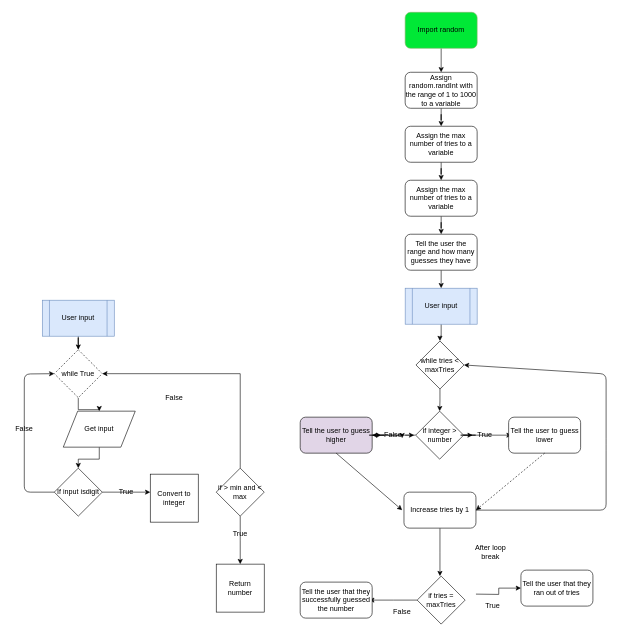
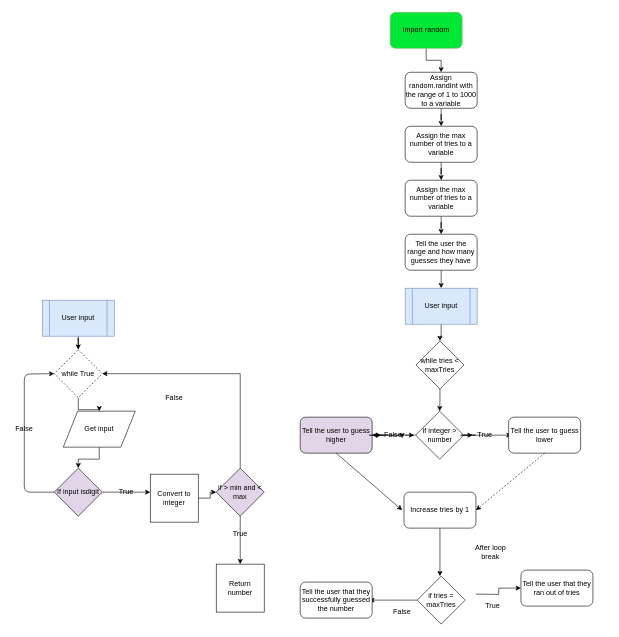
  <mxCell id="0" />
  <mxCell id="1" parent="0" />
  <mxCell id="2" value="" style="edgeStyle=orthogonalEdgeStyle;rounded=0;orthogonalLoop=1;jettySize=auto;html=1;" edge="1" parent="1" source="3" target="5"><mxGeometry relative="1" as="geometry" /></mxCell>
- <mxCell id="3" value="Import random" style="rounded=1;whiteSpace=wrap;html=1;fillColor=#00E836;strokeColor=#82b366;" vertex="1" parent="1"><mxGeometry x="675" y="20" width="120" height="60" as="geometry" /></mxCell>
+ <mxCell id="3" value="Import random" style="rounded=1;whiteSpace=wrap;html=1;fillColor=#00E836;strokeColor=#82b366;" vertex="1" parent="1"><mxGeometry x="650" y="20" width="120" height="60" as="geometry" /></mxCell>
  <mxCell id="4" value="" style="edgeStyle=orthogonalEdgeStyle;rounded=0;orthogonalLoop=1;jettySize=auto;html=1;" edge="1" parent="1" source="5" target="7"><mxGeometry relative="1" as="geometry" /></mxCell>
  <mxCell id="5" value="Assign random.randInt with the range of 1 to 1000 to a variable" style="rounded=1;whiteSpace=wrap;html=1;" vertex="1" parent="1"><mxGeometry x="675" y="120" width="120" height="60" as="geometry" /></mxCell>
  <mxCell id="6" value="" style="edgeStyle=orthogonalEdgeStyle;rounded=0;orthogonalLoop=1;jettySize=auto;html=1;" edge="1" parent="1" source="7" target="9"><mxGeometry relative="1" as="geometry" /></mxCell>
  <mxCell id="7" value="Assign the max number of tries to a variable" style="rounded=1;whiteSpace=wrap;html=1;" vertex="1" parent="1"><mxGeometry x="675" y="210" width="120" height="60" as="geometry" /></mxCell>
  <mxCell id="8" value="" style="edgeStyle=orthogonalEdgeStyle;rounded=0;orthogonalLoop=1;jettySize=auto;html=1;" edge="1" parent="1" source="9" target="11"><mxGeometry relative="1" as="geometry" /></mxCell>
  <mxCell id="9" value="Assign the max number of tries to a variable" style="rounded=1;whiteSpace=wrap;html=1;" vertex="1" parent="1"><mxGeometry x="675" y="300" width="120" height="60" as="geometry" /></mxCell>
  <mxCell id="10" value="" style="edgeStyle=orthogonalEdgeStyle;rounded=0;orthogonalLoop=1;jettySize=auto;html=1;" edge="1" parent="1" source="11"><mxGeometry relative="1" as="geometry"><mxPoint x="735" y="480" as="targetPoint" /></mxGeometry></mxCell>
  <mxCell id="11" value="Tell the user the range and how many guesses they have" style="rounded=1;whiteSpace=wrap;html=1;" vertex="1" parent="1"><mxGeometry x="675" y="390" width="120" height="60" as="geometry" /></mxCell>
  <mxCell id="12" value="" style="edgeStyle=orthogonalEdgeStyle;rounded=0;orthogonalLoop=1;jettySize=auto;html=1;" edge="1" parent="1" source="13" target="21"><mxGeometry relative="1" as="geometry" /></mxCell>
  <mxCell id="13" value="&lt;font color=&quot;#000000&quot;&gt;User input&lt;/font&gt;" style="shape=process;whiteSpace=wrap;html=1;backgroundOutline=1;fillColor=#dae8fc;strokeColor=#6c8ebf;" vertex="1" parent="1"><mxGeometry x="70" y="500" width="120" height="60" as="geometry" /></mxCell>
  <mxCell id="14" value="" style="edgeStyle=orthogonalEdgeStyle;rounded=0;orthogonalLoop=1;jettySize=auto;html=1;" edge="1" parent="1" source="15" target="17"><mxGeometry relative="1" as="geometry" /></mxCell>
  <mxCell id="15" value="Get input" style="shape=parallelogram;perimeter=parallelogramPerimeter;whiteSpace=wrap;html=1;" vertex="1" parent="1"><mxGeometry x="105" y="685" width="120" height="60" as="geometry" /></mxCell>
  <mxCell id="16" value="" style="edgeStyle=orthogonalEdgeStyle;rounded=0;orthogonalLoop=1;jettySize=auto;html=1;" edge="1" parent="1" source="17"><mxGeometry relative="1" as="geometry"><mxPoint x="250" y="820" as="targetPoint" /></mxGeometry></mxCell>
- <mxCell id="17" value="If input isdigit" style="rhombus;whiteSpace=wrap;html=1;direction=north;rotation=0;" vertex="1" parent="1"><mxGeometry x="90" y="780" width="80" height="80" as="geometry" /></mxCell>
+ <mxCell id="17" value="If input isdigit" style="rhombus;whiteSpace=wrap;html=1;direction=north;rotation=0;fillColor=#e1d5e7;" vertex="1" parent="1"><mxGeometry x="90" y="780" width="80" height="80" as="geometry" /></mxCell>
  <mxCell id="18" value="" style="edgeStyle=orthogonalEdgeStyle;rounded=0;orthogonalLoop=1;jettySize=auto;html=1;entryX=1;entryY=0.5;entryDx=0;entryDy=0;exitX=1;exitY=0.5;exitDx=0;exitDy=0;" edge="1" parent="1" source="27" target="21"><mxGeometry relative="1" as="geometry"><mxPoint x="290" y="780" as="sourcePoint" /><mxPoint x="290" y="700" as="targetPoint" /><Array as="points"><mxPoint x="400" y="623" /></Array></mxGeometry></mxCell>
  <mxCell id="19" value="" style="edgeStyle=orthogonalEdgeStyle;rounded=0;orthogonalLoop=1;jettySize=auto;html=1;entryX=0.5;entryY=0;entryDx=0;entryDy=0;exitX=0;exitY=0.5;exitDx=0;exitDy=0;" edge="1" parent="1" source="27"><mxGeometry relative="1" as="geometry"><mxPoint x="290" y="860" as="sourcePoint" /><mxPoint x="400" y="940" as="targetPoint" /><Array as="points"><mxPoint x="400" y="900" /><mxPoint x="400" y="900" /></Array></mxGeometry></mxCell>
  <mxCell id="20" value="" style="edgeStyle=orthogonalEdgeStyle;rounded=0;orthogonalLoop=1;jettySize=auto;html=1;" edge="1" parent="1" source="21" target="15"><mxGeometry relative="1" as="geometry" /></mxCell>
  <mxCell id="21" value="while True" style="rhombus;whiteSpace=wrap;html=1;dashed=1;" vertex="1" parent="1"><mxGeometry x="90" y="582.5" width="80" height="80" as="geometry" /></mxCell>
  <mxCell id="22" value="" style="endArrow=classic;html=1;exitX=0.5;exitY=0;exitDx=0;exitDy=0;entryX=0;entryY=0.5;entryDx=0;entryDy=0;" edge="1" parent="1" source="17" target="21"><mxGeometry width="50" height="50" relative="1" as="geometry"><mxPoint x="20" y="850" as="sourcePoint" /><mxPoint x="40" y="620" as="targetPoint" /><Array as="points"><mxPoint x="40" y="820" /><mxPoint x="40" y="623" /></Array></mxGeometry></mxCell>
  <mxCell id="23" value="False" style="text;html=1;strokeColor=none;fillColor=none;align=center;verticalAlign=middle;whiteSpace=wrap;rounded=0;" vertex="1" parent="1"><mxGeometry x="20" y="705" width="40" height="20" as="geometry" /></mxCell>
  <mxCell id="24" value="True" style="text;html=1;strokeColor=none;fillColor=none;align=center;verticalAlign=middle;whiteSpace=wrap;rounded=0;" vertex="1" parent="1"><mxGeometry x="190" y="810" width="40" height="20" as="geometry" /></mxCell>
  <mxCell id="25" value="False" style="text;html=1;strokeColor=none;fillColor=none;align=center;verticalAlign=middle;whiteSpace=wrap;rounded=0;" vertex="1" parent="1"><mxGeometry x="270" y="653" width="40" height="20" as="geometry" /></mxCell>
  <mxCell id="26" value="True" style="text;html=1;strokeColor=none;fillColor=none;align=center;verticalAlign=middle;whiteSpace=wrap;rounded=0;" vertex="1" parent="1"><mxGeometry x="380" y="880" width="40" height="20" as="geometry" /></mxCell>
- <mxCell id="27" value="if &amp;gt; min and &amp;lt; max" style="rhombus;whiteSpace=wrap;html=1;direction=north;rotation=0;" vertex="1" parent="1"><mxGeometry x="360" y="780" width="80" height="80" as="geometry" /></mxCell>
+ <mxCell id="27" value="if &amp;gt; min and &amp;lt; max" style="rhombus;whiteSpace=wrap;html=1;direction=north;rotation=0;fillColor=#e1d5e7;" vertex="1" parent="1"><mxGeometry x="360" y="780" width="80" height="80" as="geometry" /></mxCell>
  <mxCell id="28" value="Return number" style="whiteSpace=wrap;html=1;aspect=fixed;" vertex="1" parent="1"><mxGeometry x="360" y="940" width="80" height="80" as="geometry" /></mxCell>
+ <mxCell id="29" value="" style="edgeStyle=orthogonalEdgeStyle;rounded=0;orthogonalLoop=1;jettySize=auto;html=1;" edge="1" parent="1" source="30" target="27"><mxGeometry relative="1" as="geometry" /></mxCell>
  <mxCell id="30" value="Convert to integer" style="whiteSpace=wrap;html=1;aspect=fixed;" vertex="1" parent="1"><mxGeometry x="250" y="790" width="80" height="80" as="geometry" /></mxCell>
  <mxCell id="31" value="" style="edgeStyle=orthogonalEdgeStyle;rounded=0;orthogonalLoop=1;jettySize=auto;html=1;" edge="1" parent="1" source="32" target="40"><mxGeometry relative="1" as="geometry" /></mxCell>
  <mxCell id="32" value="&lt;font color=&quot;#000000&quot;&gt;User input&lt;/font&gt;" style="shape=process;whiteSpace=wrap;html=1;backgroundOutline=1;fillColor=#dae8fc;strokeColor=#6c8ebf;" vertex="1" parent="1"><mxGeometry x="675" y="480" width="120" height="60" as="geometry" /></mxCell>
  <mxCell id="33" value="" style="edgeStyle=orthogonalEdgeStyle;rounded=0;orthogonalLoop=1;jettySize=auto;html=1;" edge="1" parent="1" source="35"><mxGeometry relative="1" as="geometry"><mxPoint x="852.5" y="725" as="targetPoint" /></mxGeometry></mxCell>
  <mxCell id="34" value="" style="edgeStyle=orthogonalEdgeStyle;rounded=0;orthogonalLoop=1;jettySize=auto;html=1;" edge="1" parent="1" source="35" target="41"><mxGeometry relative="1" as="geometry" /></mxCell>
  <mxCell id="35" value="if integer &amp;gt; number" style="rhombus;whiteSpace=wrap;html=1;" vertex="1" parent="1"><mxGeometry x="692.5" y="685" width="80" height="80" as="geometry" /></mxCell>
  <mxCell id="36" value="Tell the user to guess lower" style="rounded=1;whiteSpace=wrap;html=1;" vertex="1" parent="1"><mxGeometry x="847.5" y="695" width="120" height="60" as="geometry" /></mxCell>
  <mxCell id="37" value="True" style="text;html=1;strokeColor=none;fillColor=none;align=center;verticalAlign=middle;whiteSpace=wrap;rounded=0;" vertex="1" parent="1"><mxGeometry x="787.5" y="715" width="40" height="20" as="geometry" /></mxCell>
  <mxCell id="38" value="" style="edgeStyle=orthogonalEdgeStyle;rounded=0;orthogonalLoop=1;jettySize=auto;html=1;" edge="1" parent="1" source="35" target="37"><mxGeometry relative="1" as="geometry" /></mxCell>
  <mxCell id="39" value="" style="edgeStyle=orthogonalEdgeStyle;rounded=0;orthogonalLoop=1;jettySize=auto;html=1;" edge="1" parent="1" source="40" target="35"><mxGeometry relative="1" as="geometry" /></mxCell>
  <mxCell id="40" value="while tries &amp;lt; maxTries" style="rhombus;whiteSpace=wrap;html=1;" vertex="1" parent="1"><mxGeometry x="693" y="568" width="80" height="80" as="geometry" /></mxCell>
  <mxCell id="41" value="Tell the user to guess higher" style="rounded=1;whiteSpace=wrap;html=1;fillColor=#e1d5e7;" vertex="1" parent="1"><mxGeometry x="500" y="695" width="120" height="60" as="geometry" /></mxCell>
  <mxCell id="42" style="edgeStyle=orthogonalEdgeStyle;rounded=0;orthogonalLoop=1;jettySize=auto;html=1;exitX=0;exitY=0.5;exitDx=0;exitDy=0;" edge="1" parent="1" source="44"><mxGeometry relative="1" as="geometry"><mxPoint x="670" y="730" as="targetPoint" /></mxGeometry></mxCell>
  <mxCell id="43" style="edgeStyle=orthogonalEdgeStyle;rounded=0;orthogonalLoop=1;jettySize=auto;html=1;exitX=1;exitY=0.5;exitDx=0;exitDy=0;" edge="1" parent="1" source="44"><mxGeometry relative="1" as="geometry"><mxPoint x="690" y="725" as="targetPoint" /></mxGeometry></mxCell>
  <mxCell id="44" value="False" style="text;html=1;strokeColor=none;fillColor=none;align=center;verticalAlign=middle;whiteSpace=wrap;rounded=0;" vertex="1" parent="1"><mxGeometry x="635" y="715" width="40" height="20" as="geometry" /></mxCell>
  <mxCell id="45" value="" style="edgeStyle=orthogonalEdgeStyle;rounded=0;orthogonalLoop=1;jettySize=auto;html=1;" edge="1" parent="1" source="41" target="44"><mxGeometry relative="1" as="geometry" /></mxCell>
  <mxCell id="46" value="" style="edgeStyle=orthogonalEdgeStyle;rounded=0;orthogonalLoop=1;jettySize=auto;html=1;" edge="1" parent="1" source="47"><mxGeometry relative="1" as="geometry"><mxPoint x="733" y="960" as="targetPoint" /></mxGeometry></mxCell>
  <mxCell id="47" value="Increase tries by 1" style="rounded=1;whiteSpace=wrap;html=1;" vertex="1" parent="1"><mxGeometry x="673" y="820" width="120" height="60" as="geometry" /></mxCell>
  <mxCell id="48" value="" style="edgeStyle=orthogonalEdgeStyle;rounded=0;orthogonalLoop=1;jettySize=auto;html=1;" edge="1" parent="1" target="49"><mxGeometry relative="1" as="geometry"><mxPoint x="793" y="990" as="sourcePoint" /></mxGeometry></mxCell>
  <mxCell id="49" value="Tell the user that they ran out of tries" style="rounded=1;whiteSpace=wrap;html=1;" vertex="1" parent="1"><mxGeometry x="868" y="950" width="120" height="60" as="geometry" /></mxCell>
  <mxCell id="50" value="" style="endArrow=classic;html=1;exitX=0.5;exitY=1;exitDx=0;exitDy=0;" edge="1" parent="1" source="41"><mxGeometry width="50" height="50" relative="1" as="geometry"><mxPoint x="570" y="870" as="sourcePoint" /><mxPoint x="670" y="850" as="targetPoint" /></mxGeometry></mxCell>
  <mxCell id="51" value="" style="endArrow=classic;html=1;exitX=0.5;exitY=1;exitDx=0;exitDy=0;entryX=1;entryY=0.5;entryDx=0;entryDy=0;dashed=1;" edge="1" parent="1" source="36" target="47"><mxGeometry width="50" height="50" relative="1" as="geometry"><mxPoint x="870" y="830" as="sourcePoint" /><mxPoint x="920" y="780" as="targetPoint" /></mxGeometry></mxCell>
- <mxCell id="52" value="" style="endArrow=classic;html=1;exitX=1;exitY=0.5;exitDx=0;exitDy=0;entryX=1;entryY=0.5;entryDx=0;entryDy=0;" edge="1" parent="1" source="47" target="40"><mxGeometry width="50" height="50" relative="1" as="geometry"><mxPoint x="880" y="920" as="sourcePoint" /><mxPoint x="930" y="870" as="targetPoint" /><Array as="points"><mxPoint x="1010" y="850" /><mxPoint x="1010" y="740" /><mxPoint x="1010" y="623" /></Array></mxGeometry></mxCell>
  <mxCell id="53" value="After loop break" style="text;html=1;strokeColor=none;fillColor=none;align=center;verticalAlign=middle;whiteSpace=wrap;rounded=0;" vertex="1" parent="1"><mxGeometry x="784" y="910" width="67" height="20" as="geometry" /></mxCell>
  <mxCell id="54" value="True" style="text;html=1;strokeColor=none;fillColor=none;align=center;verticalAlign=middle;whiteSpace=wrap;rounded=0;" vertex="1" parent="1"><mxGeometry x="801" y="1000" width="40" height="20" as="geometry" /></mxCell>
  <mxCell id="55" value="" style="edgeStyle=orthogonalEdgeStyle;rounded=0;orthogonalLoop=1;jettySize=auto;html=1;" edge="1" parent="1" source="56"><mxGeometry relative="1" as="geometry"><mxPoint x="615" y="1000" as="targetPoint" /></mxGeometry></mxCell>
  <mxCell id="56" value="if tries = maxTries" style="rhombus;whiteSpace=wrap;html=1;" vertex="1" parent="1"><mxGeometry x="695" y="960" width="80" height="80" as="geometry" /></mxCell>
  <mxCell id="57" value="Tell the user that they successfully guessed the number" style="rounded=1;whiteSpace=wrap;html=1;" vertex="1" parent="1"><mxGeometry x="500" y="970" width="120" height="60" as="geometry" /></mxCell>
  <mxCell id="58" value="False" style="text;html=1;strokeColor=none;fillColor=none;align=center;verticalAlign=middle;whiteSpace=wrap;rounded=0;" vertex="1" parent="1"><mxGeometry x="650" y="1010" width="40" height="20" as="geometry" /></mxCell>
